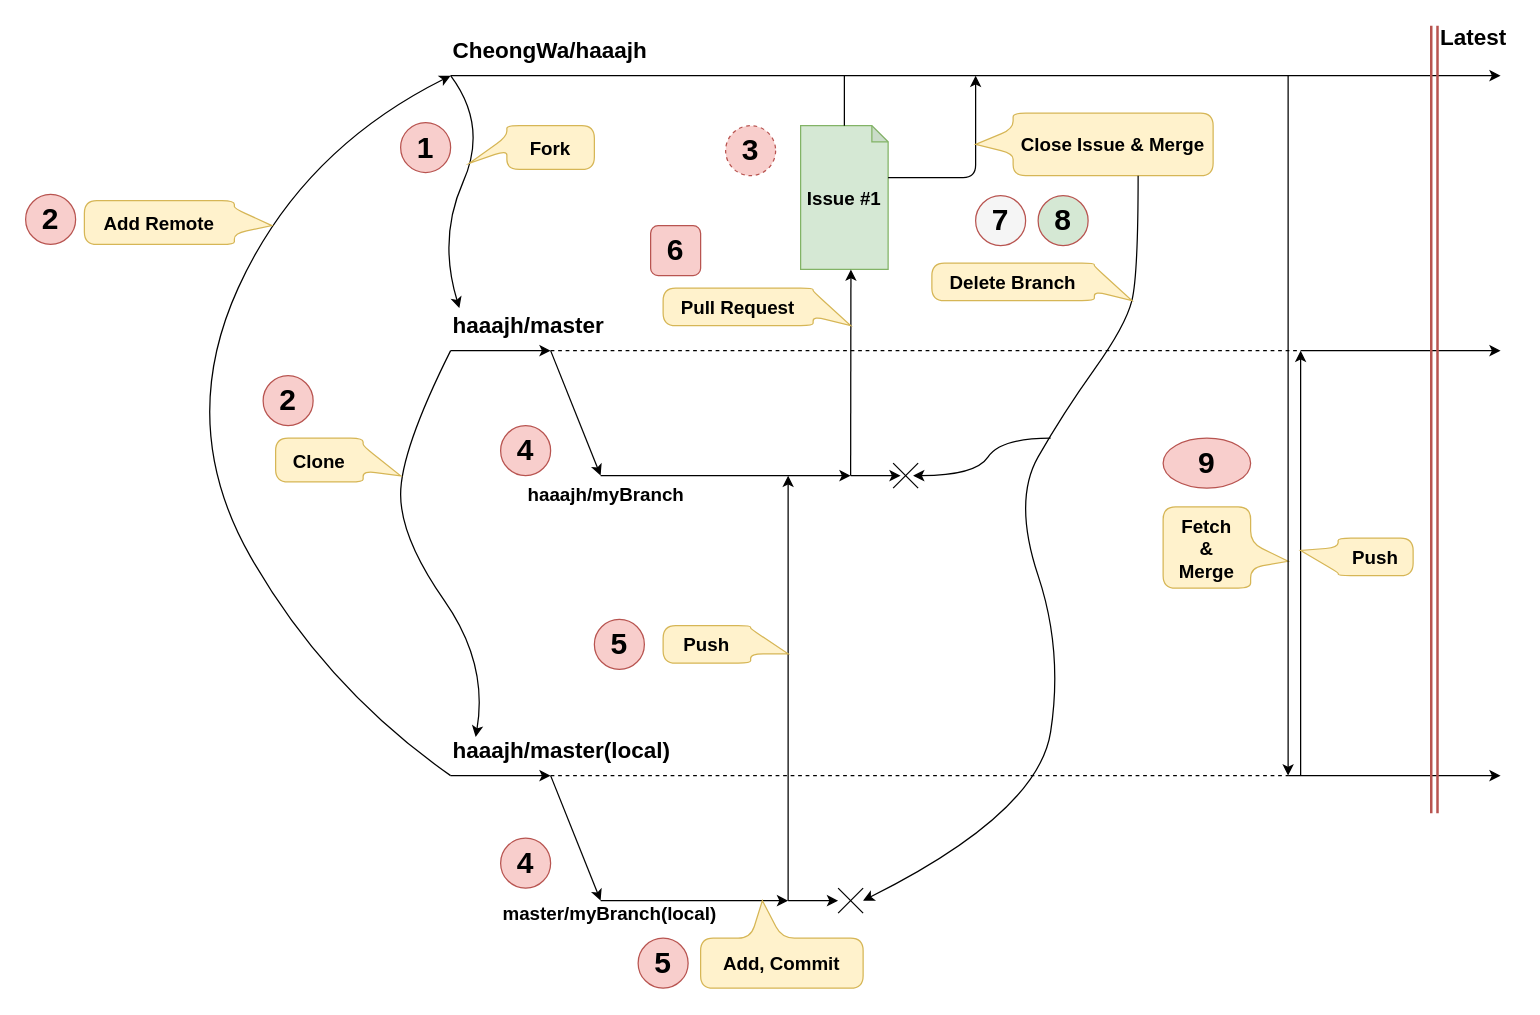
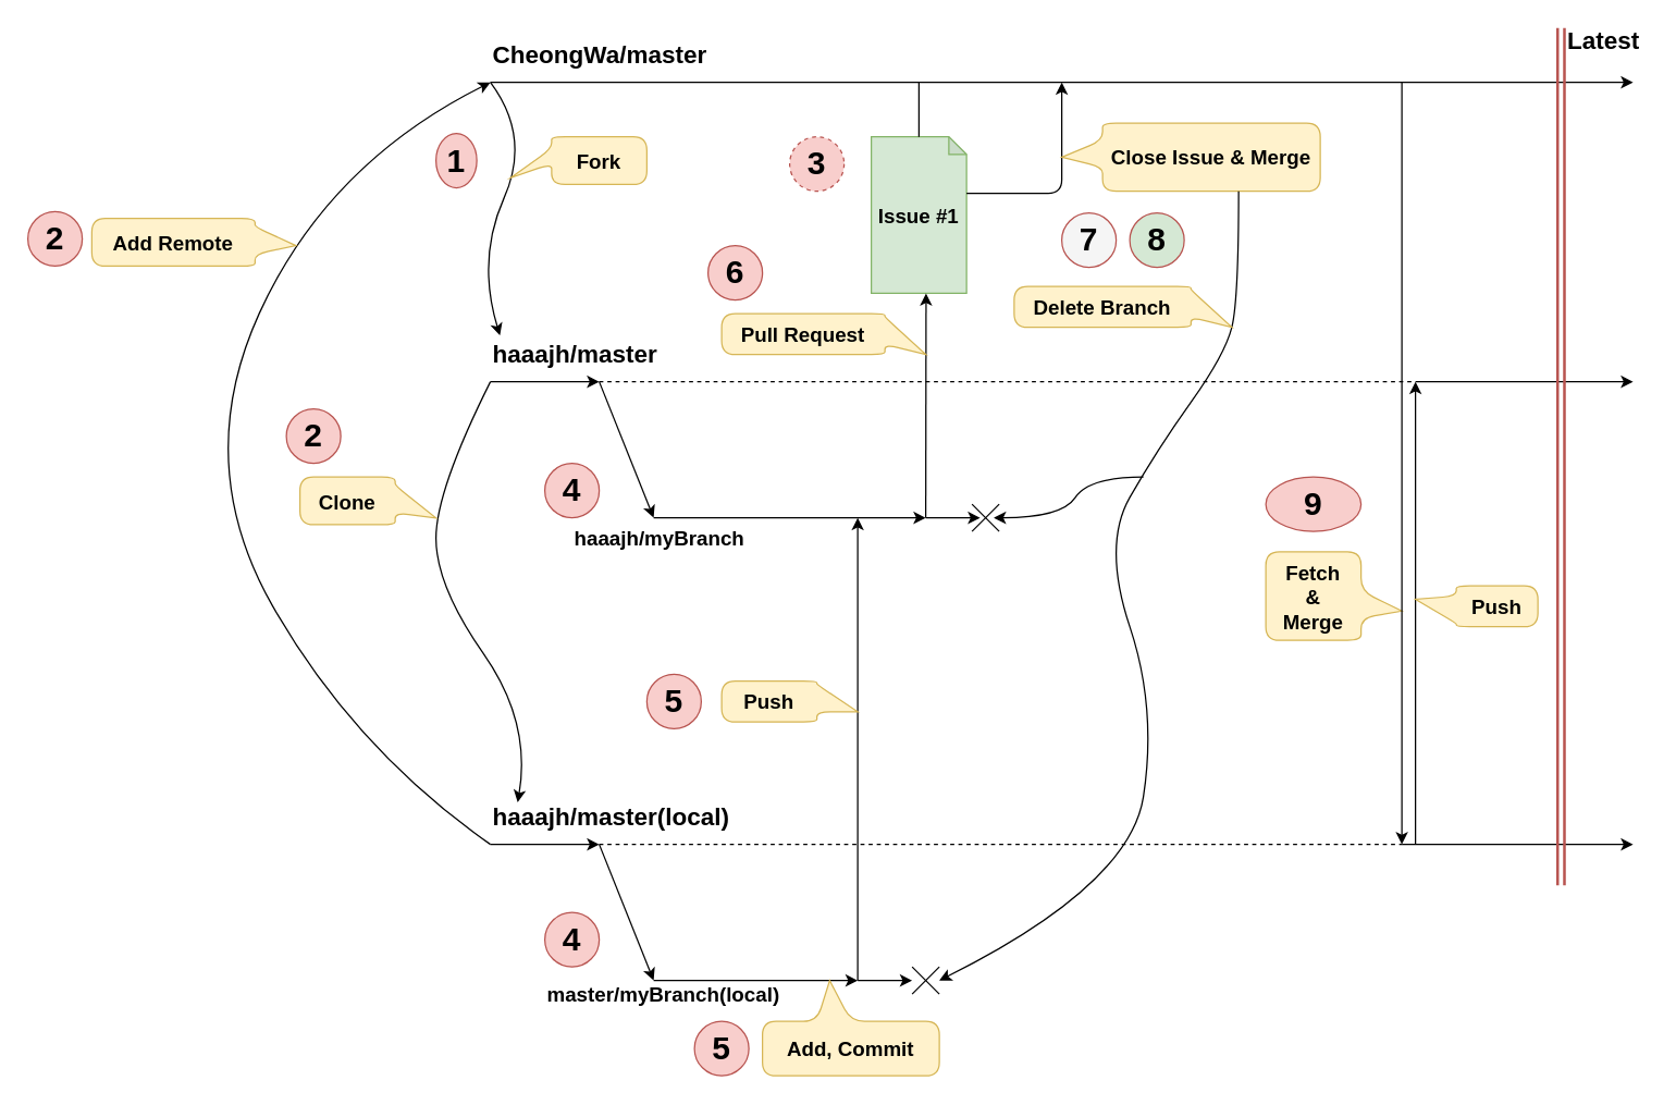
  <mxCell id="0" />
  <mxCell id="1" parent="0" />
  <mxCell id="2" value="" style="endArrow=classic;html=1;" parent="1" edge="1"><mxGeometry width="50" height="50" relative="1" as="geometry"><mxPoint x="360" y="60" as="sourcePoint" /><mxPoint x="1200" y="60" as="targetPoint" /></mxGeometry></mxCell>
- <mxCell id="3" value="CheongWa/haaajh" style="text;html=1;strokeColor=none;fillColor=none;align=left;verticalAlign=middle;whiteSpace=wrap;rounded=0;fontStyle=1;fontSize=18;" parent="1" vertex="1"><mxGeometry x="360" y="30" width="250" height="20" as="geometry" /></mxCell>
+ <mxCell id="3" value="CheongWa/master" style="text;html=1;strokeColor=none;fillColor=none;align=left;verticalAlign=middle;whiteSpace=wrap;rounded=0;fontStyle=1;fontSize=18;" parent="1" vertex="1"><mxGeometry x="360" y="30" width="250" height="20" as="geometry" /></mxCell>
  <mxCell id="4" value="" style="endArrow=classic;html=1;" parent="1" edge="1"><mxGeometry width="50" height="50" relative="1" as="geometry"><mxPoint x="360" y="280" as="sourcePoint" /><mxPoint x="440" y="280" as="targetPoint" /></mxGeometry></mxCell>
  <mxCell id="5" value="haaajh/master" style="text;html=1;strokeColor=none;fillColor=none;align=left;verticalAlign=middle;whiteSpace=wrap;rounded=0;fontStyle=1;fontSize=18;" parent="1" vertex="1"><mxGeometry x="360" y="250" width="130" height="20" as="geometry" /></mxCell>
  <mxCell id="6" value="" style="endArrow=classic;html=1;" parent="1" edge="1"><mxGeometry width="50" height="50" relative="1" as="geometry"><mxPoint x="440" y="280" as="sourcePoint" /><mxPoint x="480" y="380" as="targetPoint" /></mxGeometry></mxCell>
  <mxCell id="7" value="haaajh/myBranch" style="text;html=1;strokeColor=none;fillColor=none;align=left;verticalAlign=middle;whiteSpace=wrap;rounded=0;fontStyle=1;fontSize=15;" parent="1" vertex="1"><mxGeometry x="420" y="385" width="130" height="20" as="geometry" /></mxCell>
  <mxCell id="8" value="" style="endArrow=classic;html=1;" parent="1" edge="1"><mxGeometry width="50" height="50" relative="1" as="geometry"><mxPoint x="480" y="380" as="sourcePoint" /><mxPoint x="680" y="380" as="targetPoint" /></mxGeometry></mxCell>
  <mxCell id="9" value="Issue #1" style="shape=note;whiteSpace=wrap;html=1;backgroundOutline=1;darkOpacity=0.05;align=center;fontStyle=1;fontSize=15;size=13;fillColor=#d5e8d4;strokeColor=#82b366;" parent="1" vertex="1"><mxGeometry x="640" y="100" width="70" height="115" as="geometry" /></mxCell>
  <mxCell id="10" value="" style="endArrow=none;html=1;fontSize=15;exitX=0.5;exitY=0;exitDx=0;exitDy=0;exitPerimeter=0;" parent="1" source="9" edge="1"><mxGeometry width="50" height="50" relative="1" as="geometry"><mxPoint x="660" y="240" as="sourcePoint" /><mxPoint x="675" y="60" as="targetPoint" /></mxGeometry></mxCell>
  <mxCell id="11" value="" style="endArrow=classic;html=1;entryX=0.575;entryY=1.001;entryDx=0;entryDy=0;entryPerimeter=0;" parent="1" target="9" edge="1"><mxGeometry width="50" height="50" relative="1" as="geometry"><mxPoint x="680" y="380" as="sourcePoint" /><mxPoint x="640" y="170" as="targetPoint" /></mxGeometry></mxCell>
  <mxCell id="12" value="haaajh/master(local)" style="text;html=1;strokeColor=none;fillColor=none;align=left;verticalAlign=middle;whiteSpace=wrap;rounded=0;fontStyle=1;fontSize=18;" parent="1" vertex="1"><mxGeometry x="360" y="590" width="130" height="20" as="geometry" /></mxCell>
  <mxCell id="13" value="" style="endArrow=classic;html=1;" parent="1" edge="1"><mxGeometry width="50" height="50" relative="1" as="geometry"><mxPoint x="360" y="620" as="sourcePoint" /><mxPoint x="440" y="620" as="targetPoint" /></mxGeometry></mxCell>
  <mxCell id="14" value="" style="endArrow=classic;html=1;" parent="1" edge="1"><mxGeometry width="50" height="50" relative="1" as="geometry"><mxPoint x="440" y="620" as="sourcePoint" /><mxPoint x="480" y="720" as="targetPoint" /></mxGeometry></mxCell>
  <mxCell id="15" value="master/myBranch(local)" style="text;html=1;strokeColor=none;fillColor=none;align=left;verticalAlign=middle;whiteSpace=wrap;rounded=0;fontStyle=1;fontSize=15;" parent="1" vertex="1"><mxGeometry x="400" y="720" width="130" height="20" as="geometry" /></mxCell>
  <mxCell id="16" value="" style="endArrow=classic;html=1;" parent="1" edge="1"><mxGeometry width="50" height="50" relative="1" as="geometry"><mxPoint x="480" y="720" as="sourcePoint" /><mxPoint x="630" y="720" as="targetPoint" /></mxGeometry></mxCell>
  <mxCell id="17" value="Add, Commit" style="shape=callout;whiteSpace=wrap;html=1;perimeter=calloutPerimeter;fontSize=15;align=center;position2=0.62;size=30;position=0.5;rotation=0;direction=west;rounded=1;fontStyle=1;base=25;strokeWidth=1;perimeterSpacing=0;fillColor=#fff2cc;strokeColor=#d6b656;" parent="1" vertex="1"><mxGeometry x="560" y="720" width="130" height="70" as="geometry" /></mxCell>
  <mxCell id="18" value="" style="endArrow=classic;html=1;" parent="1" edge="1"><mxGeometry width="50" height="50" relative="1" as="geometry"><mxPoint x="630" y="720" as="sourcePoint" /><mxPoint x="630" y="380" as="targetPoint" /></mxGeometry></mxCell>
  <mxCell id="19" value="" style="endArrow=none;html=1;endFill=0;dashed=1;" parent="1" edge="1"><mxGeometry width="50" height="50" relative="1" as="geometry"><mxPoint x="440" y="280" as="sourcePoint" /><mxPoint x="1040" y="280" as="targetPoint" /></mxGeometry></mxCell>
  <mxCell id="20" value="Fetch&lt;br&gt;&amp;amp;&lt;br&gt;Merge" style="shape=callout;whiteSpace=wrap;html=1;perimeter=calloutPerimeter;fontSize=15;align=center;position2=0.33;size=30;position=0.25;rotation=0;direction=north;base=20;fontStyle=1;rounded=1;fillColor=#fff2cc;strokeColor=#d6b656;" parent="1" vertex="1"><mxGeometry x="930" y="405" width="100" height="65" as="geometry" /></mxCell>
  <mxCell id="21" value="" style="endArrow=none;html=1;endFill=0;dashed=1;" parent="1" edge="1"><mxGeometry width="50" height="50" relative="1" as="geometry"><mxPoint x="440" y="620" as="sourcePoint" /><mxPoint x="1030" y="620" as="targetPoint" /></mxGeometry></mxCell>
  <mxCell id="22" value="" style="endArrow=classic;html=1;" parent="1" edge="1"><mxGeometry width="50" height="50" relative="1" as="geometry"><mxPoint x="1040" y="280" as="sourcePoint" /><mxPoint x="1200" y="280" as="targetPoint" /></mxGeometry></mxCell>
  <mxCell id="23" value="" style="endArrow=classic;html=1;" parent="1" edge="1"><mxGeometry width="50" height="50" relative="1" as="geometry"><mxPoint x="1030" y="620" as="sourcePoint" /><mxPoint x="1200" y="620" as="targetPoint" /></mxGeometry></mxCell>
  <mxCell id="24" value="" style="edgeStyle=segmentEdgeStyle;endArrow=classic;html=1;exitX=0;exitY=0;exitDx=70;exitDy=41.5;exitPerimeter=0;" parent="1" source="9" edge="1"><mxGeometry width="50" height="50" relative="1" as="geometry"><mxPoint x="730" y="140" as="sourcePoint" /><mxPoint x="780" y="60" as="targetPoint" /></mxGeometry></mxCell>
  <mxCell id="25" value="Close Issue &amp;amp; Merge" style="shape=callout;whiteSpace=wrap;html=1;perimeter=calloutPerimeter;fontSize=15;align=center;position2=0.5;size=30;position=0.25;rotation=0;direction=south;base=20;fontStyle=1;rounded=1;fillColor=#fff2cc;strokeColor=#d6b656;" parent="1" vertex="1"><mxGeometry x="780" y="90" width="190" height="50" as="geometry" /></mxCell>
  <mxCell id="26" value="" style="curved=1;endArrow=classic;html=1;entryX=0.054;entryY=-0.2;entryDx=0;entryDy=0;entryPerimeter=0;" parent="1" target="5" edge="1"><mxGeometry width="50" height="50" relative="1" as="geometry"><mxPoint x="360" y="60" as="sourcePoint" /><mxPoint x="390" y="150" as="targetPoint" /><Array as="points"><mxPoint x="390" y="100" /><mxPoint x="350" y="190" /></Array></mxGeometry></mxCell>
  <mxCell id="27" value="" style="curved=1;endArrow=classic;html=1;entryX=0.154;entryY=-0.05;entryDx=0;entryDy=0;entryPerimeter=0;" parent="1" target="12" edge="1"><mxGeometry width="50" height="50" relative="1" as="geometry"><mxPoint x="360" y="280" as="sourcePoint" /><mxPoint x="367.02" y="466" as="targetPoint" /><Array as="points"><mxPoint y="360" x="320" /><mxPoint y="430" x="320" /><mxPoint x="390" y="530" /></Array></mxGeometry></mxCell>
  <mxCell id="28" value="" style="curved=1;endArrow=classic;html=1;" parent="1" edge="1"><mxGeometry width="50" height="50" relative="1" as="geometry"><mxPoint x="360" y="620" as="sourcePoint" /><mxPoint x="360" y="60" as="targetPoint" /><Array as="points"><mxPoint x="260" y="550" /><mxPoint x="140" y="340" /><mxPoint x="240" y="120" /></Array></mxGeometry></mxCell>
  <mxCell id="29" value="" style="endArrow=classic;html=1;fontSize=18;fontColor=#007FFF;" parent="1" edge="1"><mxGeometry width="50" height="50" relative="1" as="geometry"><mxPoint x="680" y="380" as="sourcePoint" /><mxPoint x="720" y="380" as="targetPoint" /></mxGeometry></mxCell>
  <mxCell id="30" value="" style="endArrow=none;html=1;fontSize=18;fontColor=#007FFF;" parent="1" edge="1"><mxGeometry width="50" height="50" relative="1" as="geometry"><mxPoint x="714" y="370" as="sourcePoint" /><mxPoint x="734" y="390" as="targetPoint" /></mxGeometry></mxCell>
  <mxCell id="31" value="" style="endArrow=none;html=1;fontSize=18;fontColor=#007FFF;" parent="1" edge="1"><mxGeometry width="50" height="50" relative="1" as="geometry"><mxPoint x="734" y="370" as="sourcePoint" /><mxPoint x="714" y="390" as="targetPoint" /></mxGeometry></mxCell>
  <mxCell id="32" value="" style="endArrow=classic;html=1;fontSize=18;fontColor=#007FFF;" parent="1" edge="1"><mxGeometry width="50" height="50" relative="1" as="geometry"><mxPoint x="630" y="720" as="sourcePoint" /><mxPoint x="670" y="720" as="targetPoint" /></mxGeometry></mxCell>
  <mxCell id="33" value="" style="endArrow=none;html=1;fontSize=18;fontColor=#007FFF;" parent="1" edge="1"><mxGeometry width="50" height="50" relative="1" as="geometry"><mxPoint x="670" y="710" as="sourcePoint" /><mxPoint x="690" y="730" as="targetPoint" /></mxGeometry></mxCell>
  <mxCell id="34" value="" style="endArrow=none;html=1;fontSize=18;fontColor=#007FFF;" parent="1" edge="1"><mxGeometry width="50" height="50" relative="1" as="geometry"><mxPoint x="690" y="710" as="sourcePoint" /><mxPoint x="670" y="730" as="targetPoint" /></mxGeometry></mxCell>
  <mxCell id="35" value="" style="curved=1;endArrow=classic;html=1;" parent="1" edge="1"><mxGeometry width="50" height="50" relative="1" as="geometry"><mxPoint x="910" y="140" as="sourcePoint" /><mxPoint x="690" y="720" as="targetPoint" /><Array as="points"><mxPoint x="910" y="220" /><mxPoint x="900" y="260" /><mxPoint x="850" y="330" /><mxPoint x="810" y="400" /><mxPoint x="850" y="520" /><mxPoint x="830" y="650" /></Array></mxGeometry></mxCell>
  <mxCell id="36" value="" style="curved=1;endArrow=classic;html=1;fontSize=18;fontColor=#007FFF;" parent="1" edge="1"><mxGeometry width="50" height="50" relative="1" as="geometry"><mxPoint x="840" y="350" as="sourcePoint" /><mxPoint x="730" y="380" as="targetPoint" /><Array as="points"><mxPoint x="800" y="350" /><mxPoint x="780" y="380" /></Array></mxGeometry></mxCell>
  <mxCell id="37" value="Delete Branch" style="shape=callout;whiteSpace=wrap;html=1;perimeter=calloutPerimeter;fontSize=15;align=center;position2=0;size=30;position=0.25;rotation=0;direction=north;base=20;fontStyle=1;rounded=1;fillColor=#fff2cc;strokeColor=#d6b656;" parent="1" vertex="1"><mxGeometry x="745" y="210" width="160" height="30" as="geometry" /></mxCell>
  <mxCell id="38" value="Push" style="shape=callout;whiteSpace=wrap;html=1;perimeter=calloutPerimeter;fontSize=15;align=center;position2=0.25;size=30;position=0.25;rotation=0;direction=north;base=20;fontStyle=1;rounded=1;fillColor=#fff2cc;strokeColor=#d6b656;" parent="1" vertex="1"><mxGeometry x="530" y="500" width="100" height="30" as="geometry" /></mxCell>
  <mxCell id="39" value="Add Remote" style="shape=callout;whiteSpace=wrap;html=1;perimeter=calloutPerimeter;fontSize=15;align=center;position2=0.43;size=30;position=0.25;rotation=0;direction=north;base=20;fontStyle=1;rounded=1;fillColor=#fff2cc;strokeColor=#d6b656;" parent="1" vertex="1"><mxGeometry x="67" y="160" width="150" height="35" as="geometry" /></mxCell>
  <mxCell id="40" value="Clone" style="shape=callout;whiteSpace=wrap;html=1;perimeter=calloutPerimeter;fontSize=15;align=center;position2=0.14;size=30;position=0.25;rotation=0;direction=north;base=20;fontStyle=1;rounded=1;fillColor=#fff2cc;strokeColor=#d6b656;" parent="1" vertex="1"><mxGeometry x="220" y="350" width="100" height="35" as="geometry" /></mxCell>
  <mxCell id="41" value="Fork" style="shape=callout;whiteSpace=wrap;html=1;perimeter=calloutPerimeter;fontSize=15;align=center;position2=0.86;size=30;position=0.25;rotation=0;direction=south;base=11;fontStyle=1;rounded=1;fillColor=#fff2cc;strokeColor=#d6b656;" parent="1" vertex="1"><mxGeometry x="375" y="100" width="100" height="35" as="geometry" /></mxCell>
  <mxCell id="42" value="Pull Request" style="shape=callout;whiteSpace=wrap;html=1;perimeter=calloutPerimeter;fontSize=15;align=center;position2=0;size=30;position=0.25;rotation=0;direction=north;base=20;fontStyle=1;rounded=1;fillColor=#fff2cc;strokeColor=#d6b656;" parent="1" vertex="1"><mxGeometry x="530" y="230" width="150" height="30" as="geometry" /></mxCell>
- <mxCell id="43" value="1" style="ellipse;whiteSpace=wrap;html=1;aspect=fixed;rounded=1;sketch=0;fontSize=24;strokeWidth=1;fillColor=#f8cecc;strokeColor=#b85450;fontStyle=1;" parent="1" vertex="1"><mxGeometry y="97.5" width="40" height="40" as="geometry" x="320" /></mxCell>
+ <mxCell id="43" value="1" style="ellipse;whiteSpace=wrap;html=1;aspect=fixed;rounded=1;sketch=0;fontSize=24;strokeWidth=1;fillColor=#f8cecc;strokeColor=#b85450;fontStyle=1;" parent="1" vertex="1"><mxGeometry x="320" y="97.5" width="30" height="40" as="geometry" /></mxCell>
  <mxCell id="44" value="2" style="ellipse;whiteSpace=wrap;html=1;aspect=fixed;rounded=1;sketch=0;fontSize=24;strokeWidth=1;fillColor=#f8cecc;strokeColor=#b85450;fontStyle=1;" parent="1" vertex="1"><mxGeometry x="20" y="155" width="40" height="40" as="geometry" /></mxCell>
  <mxCell id="45" value="2" style="ellipse;whiteSpace=wrap;html=1;aspect=fixed;rounded=1;sketch=0;fontSize=24;strokeWidth=1;fillColor=#f8cecc;strokeColor=#b85450;fontStyle=1;" parent="1" vertex="1"><mxGeometry x="210" y="300" width="40" height="40" as="geometry" /></mxCell>
  <mxCell id="46" value="4" style="ellipse;whiteSpace=wrap;html=1;aspect=fixed;rounded=1;sketch=0;fontSize=24;strokeWidth=1;fillColor=#f8cecc;strokeColor=#b85450;fontStyle=1;" parent="1" vertex="1"><mxGeometry x="400" y="340" width="40" height="40" as="geometry" /></mxCell>
  <mxCell id="47" value="4" style="ellipse;whiteSpace=wrap;html=1;aspect=fixed;rounded=1;sketch=0;fontSize=24;strokeWidth=1;fillColor=#f8cecc;strokeColor=#b85450;fontStyle=1;" parent="1" vertex="1"><mxGeometry x="400" y="670" width="40" height="40" as="geometry" /></mxCell>
  <mxCell id="48" value="5" style="ellipse;whiteSpace=wrap;html=1;aspect=fixed;rounded=1;sketch=0;fontSize=24;strokeWidth=1;fillColor=#f8cecc;strokeColor=#b85450;fontStyle=1;" parent="1" vertex="1"><mxGeometry x="510" y="750" width="40" height="40" as="geometry" /></mxCell>
  <mxCell id="49" value="5" style="ellipse;whiteSpace=wrap;html=1;aspect=fixed;rounded=1;sketch=0;fontSize=24;strokeWidth=1;fillColor=#f8cecc;strokeColor=#b85450;fontStyle=1;" parent="1" vertex="1"><mxGeometry x="475" y="495" width="40" height="40" as="geometry" /></mxCell>
  <mxCell id="50" value="3" style="ellipse;whiteSpace=wrap;html=1;aspect=fixed;rounded=1;sketch=0;fontSize=24;strokeWidth=1;fillColor=#f8cecc;strokeColor=#b85450;fontStyle=1;dashed=1;" parent="1" vertex="1"><mxGeometry x="580" y="100" width="40" height="40" as="geometry" /></mxCell>
- <mxCell id="51" value="6" style="whiteSpace=wrap;html=1;aspect=fixed;sketch=0;fontSize=24;strokeWidth=1;fillColor=#f8cecc;strokeColor=#b85450;fontStyle=1;rounded=1;" parent="1" vertex="1"><mxGeometry x="520" y="180" width="40" height="40" as="geometry" /></mxCell>
+ <mxCell id="51" value="6" style="ellipse;whiteSpace=wrap;html=1;aspect=fixed;rounded=1;sketch=0;fontSize=24;strokeWidth=1;fillColor=#f8cecc;strokeColor=#b85450;fontStyle=1;" parent="1" vertex="1"><mxGeometry x="520" y="180" width="40" height="40" as="geometry" /></mxCell>
  <mxCell id="52" value="7" style="ellipse;whiteSpace=wrap;html=1;aspect=fixed;rounded=1;sketch=0;fontSize=24;strokeWidth=1;fillColor=#f5f5f5;strokeColor=#b85450;fontStyle=1;" parent="1" vertex="1"><mxGeometry x="780" y="156" width="40" height="40" as="geometry" /></mxCell>
  <mxCell id="53" value="8" style="ellipse;whiteSpace=wrap;html=1;aspect=fixed;rounded=1;sketch=0;fontSize=24;strokeWidth=1;fillColor=#d5e8d4;strokeColor=#b85450;fontStyle=1;" parent="1" vertex="1"><mxGeometry x="830" y="156" width="40" height="40" as="geometry" /></mxCell>
  <mxCell id="54" value="9" style="ellipse;whiteSpace=wrap;html=1;aspect=fixed;rounded=1;sketch=0;fontSize=24;strokeWidth=1;fillColor=#f8cecc;strokeColor=#b85450;fontStyle=1;" parent="1" vertex="1"><mxGeometry x="930" y="350" width="70" height="40" as="geometry" /></mxCell>
  <mxCell id="55" value="" style="endArrow=classic;html=1;" edge="1" parent="1"><mxGeometry width="50" height="50" relative="1" as="geometry"><mxPoint x="1030" y="60" as="sourcePoint" /><mxPoint x="1030" y="620" as="targetPoint" /></mxGeometry></mxCell>
  <mxCell id="56" value="" style="endArrow=classic;html=1;" edge="1" parent="1"><mxGeometry width="50" height="50" relative="1" as="geometry"><mxPoint x="1040" y="620" as="sourcePoint" /><mxPoint x="1040" y="280" as="targetPoint" /></mxGeometry></mxCell>
  <mxCell id="57" value="" style="endArrow=none;html=1;strokeWidth=2;fillColor=#f8cecc;strokeColor=#b85450;shape=link;" edge="1" parent="1"><mxGeometry width="50" height="50" relative="1" as="geometry"><mxPoint x="1147" y="650" as="sourcePoint" /><mxPoint x="1147" y="20" as="targetPoint" /></mxGeometry></mxCell>
  <mxCell id="58" value="Latest" style="text;html=1;strokeColor=none;fillColor=none;align=left;verticalAlign=middle;whiteSpace=wrap;rounded=0;fontStyle=1;fontSize=18;" vertex="1" parent="1"><mxGeometry x="1150" y="20" width="60" height="20" as="geometry" /></mxCell>
  <mxCell id="59" value="Push" style="shape=callout;whiteSpace=wrap;html=1;perimeter=calloutPerimeter;fontSize=15;align=center;position2=0.33;size=30;position=0.25;rotation=0;direction=south;base=20;fontStyle=1;rounded=1;fillColor=#fff2cc;strokeColor=#d6b656;" vertex="1" parent="1"><mxGeometry x="1040" y="430" width="90" height="30" as="geometry" /></mxCell>
